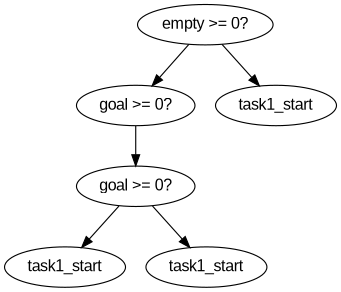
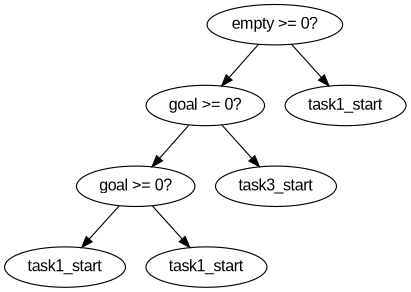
  digraph {
    fontname="Liberation Sans"
    node [fontname="Liberation Sans"]
    edge [fontname="Liberation Sans"]
    n1 [label="empty >= 0?"]
    n2 [label="goal >= 0?"]
    n3 [label=task1_start]
    n4 [label="goal >= 0?"]
+   n5 [label=task3_start]
    n6 [label=task1_start]
    n7 [label=task1_start]
    n1 -> n2
    n1 -> n3
    n2 -> n4
+   n2 -> n5
    n4 -> n6
    n4 -> n7
  }
